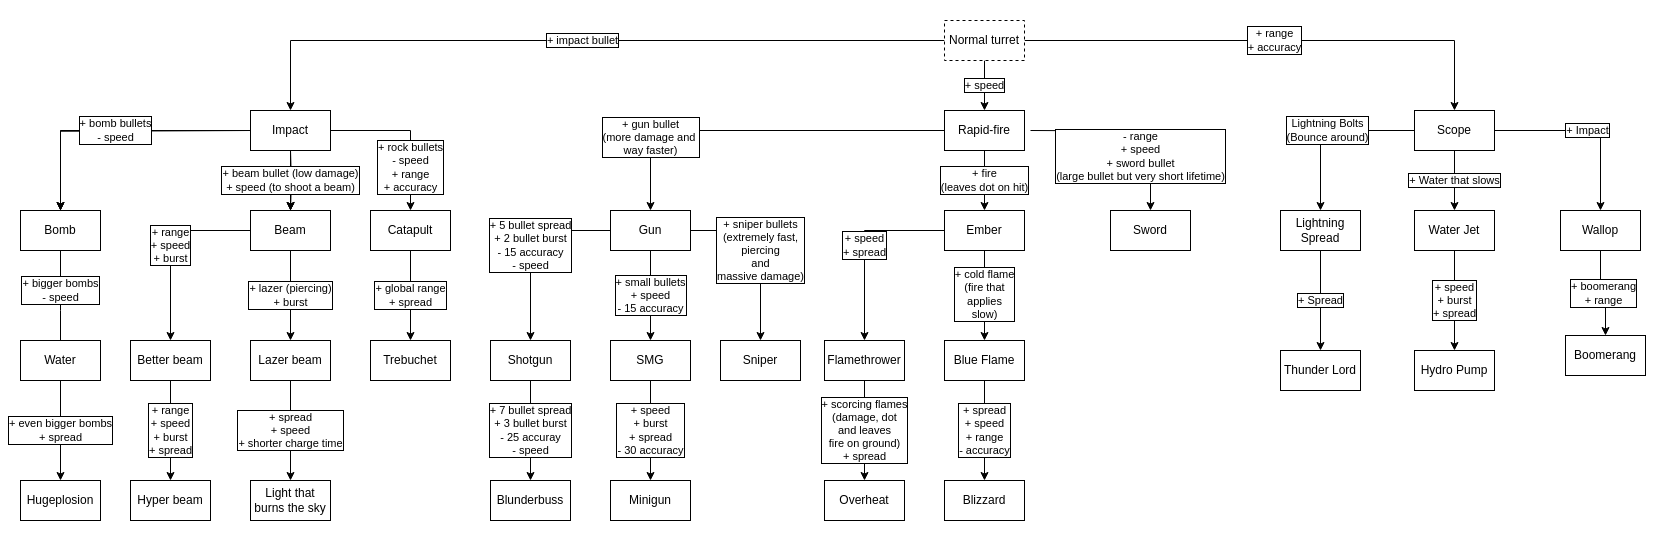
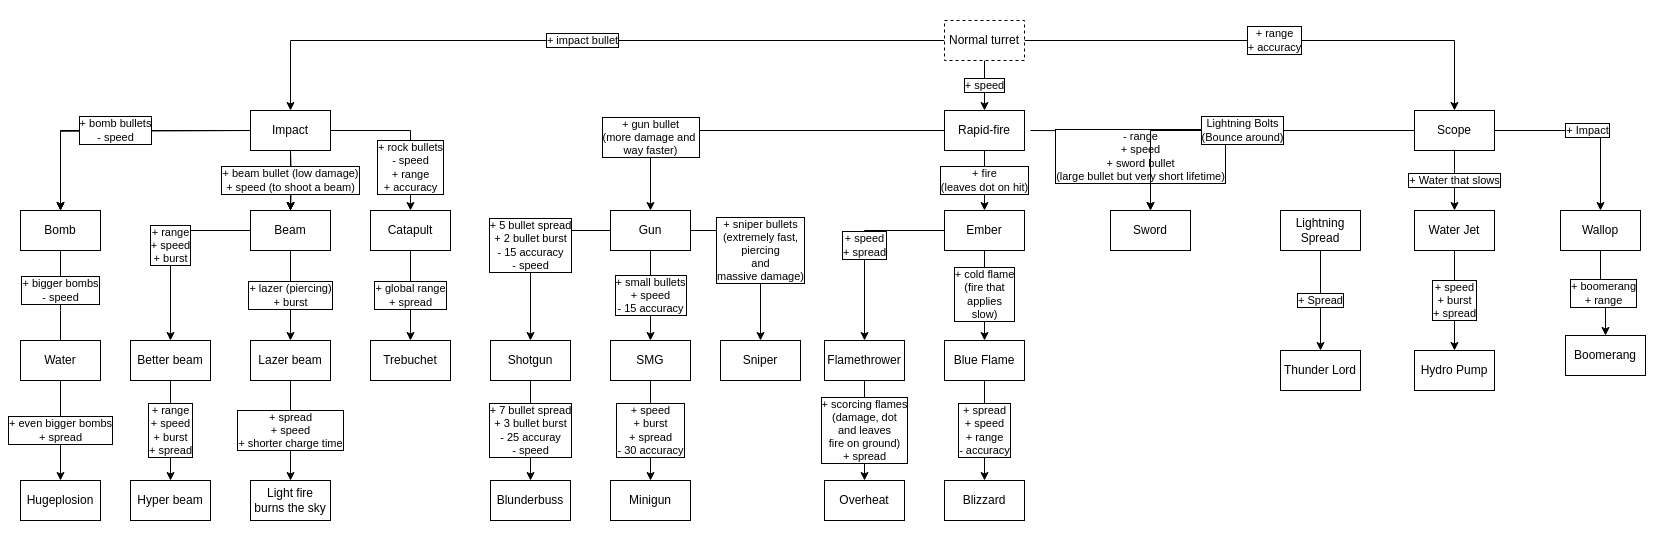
  <mxCell id="0" />
  <mxCell id="1" parent="0" />
  <mxCell id="2" value="+ range&lt;br&gt;+ accuracy" style="edgeStyle=orthogonalEdgeStyle;rounded=0;orthogonalLoop=1;jettySize=auto;html=1;entryX=0.5;entryY=0;entryDx=0;entryDy=0;labelBorderColor=default;" parent="1" source="5" target="14" edge="1"><mxGeometry relative="1" as="geometry" /></mxCell>
  <mxCell id="3" value="+ impact bullet" style="edgeStyle=orthogonalEdgeStyle;rounded=0;orthogonalLoop=1;jettySize=auto;html=1;labelBorderColor=default;" parent="1" source="5" target="8" edge="1"><mxGeometry relative="1" as="geometry" /></mxCell>
  <mxCell id="4" value="+ speed" style="edgeStyle=orthogonalEdgeStyle;rounded=0;orthogonalLoop=1;jettySize=auto;html=1;entryX=0.5;entryY=0;entryDx=0;entryDy=0;labelBorderColor=default;" parent="1" source="5" target="12" edge="1"><mxGeometry relative="1" as="geometry" /></mxCell>
  <mxCell id="5" value="Normal turret" style="rounded=0;whiteSpace=wrap;html=1;dashed=1;" parent="1" vertex="1"><mxGeometry x="944" y="20" width="80" height="40" as="geometry" /></mxCell>
  <mxCell id="6" value="+ bomb bullets&lt;br&gt;- speed" style="edgeStyle=orthogonalEdgeStyle;rounded=0;orthogonalLoop=1;jettySize=auto;html=1;" parent="1" source="8" target="15" edge="1"><mxGeometry relative="1" as="geometry" /></mxCell>
  <mxCell id="7" value="+ beam bullet (low damage)&lt;br&gt;+ speed (to shoot a beam)" style="edgeStyle=orthogonalEdgeStyle;rounded=0;orthogonalLoop=1;jettySize=auto;html=1;entryX=0.5;entryY=0;entryDx=0;entryDy=0;" parent="1" source="8" target="19" edge="1"><mxGeometry relative="1" as="geometry"><Array as="points" /><mxPoint x="290" y="190" as="targetPoint" /></mxGeometry></mxCell>
  <mxCell id="8" value="Impact" style="rounded=0;whiteSpace=wrap;html=1;" parent="1" vertex="1"><mxGeometry x="250" y="110" width="80" height="40" as="geometry" /></mxCell>
  <mxCell id="9" value="+ gun bullet&lt;br&gt;(more damage and&amp;nbsp;&lt;br&gt;way faster)" style="edgeStyle=orthogonalEdgeStyle;rounded=0;orthogonalLoop=1;jettySize=auto;html=1;labelBorderColor=default;exitX=0;exitY=0.5;exitDx=0;exitDy=0;" parent="1" source="12" target="51" edge="1"><mxGeometry x="0.608" relative="1" as="geometry"><mxPoint x="940" y="40" as="sourcePoint" /><mxPoint as="offset" /></mxGeometry></mxCell>
  <mxCell id="10" value="- range&lt;br&gt;+ speed&lt;br&gt;+ sword bullet&lt;br&gt;(large bullet but very short lifetime)" style="edgeStyle=orthogonalEdgeStyle;rounded=0;orthogonalLoop=1;jettySize=auto;html=1;entryX=0.5;entryY=0;entryDx=0;entryDy=0;labelBorderColor=default;" parent="1" target="73" edge="1"><mxGeometry x="0.46" y="-10" relative="1" as="geometry"><mxPoint x="1030" y="130" as="sourcePoint" /><mxPoint as="offset" /></mxGeometry></mxCell>
  <mxCell id="11" value="+ fire&lt;br&gt;(leaves dot on hit)" style="edgeStyle=orthogonalEdgeStyle;rounded=0;orthogonalLoop=1;jettySize=auto;html=1;labelBorderColor=default;" parent="1" source="12" target="65" edge="1"><mxGeometry relative="1" as="geometry" /></mxCell>
  <mxCell id="12" value="Rapid-fire" style="rounded=0;whiteSpace=wrap;html=1;" parent="1" vertex="1"><mxGeometry x="944" y="110" width="80" height="40" as="geometry" /></mxCell>
  <mxCell id="13" value="+ Impact" style="edgeStyle=orthogonalEdgeStyle;rounded=0;orthogonalLoop=1;jettySize=auto;html=1;labelBorderColor=default;" edge="1" parent="1" source="14" target="18"><mxGeometry relative="1" as="geometry" /></mxCell>
  <mxCell id="14" value="Scope" style="rounded=0;whiteSpace=wrap;html=1;" parent="1" vertex="1"><mxGeometry x="1414" y="110" width="80" height="40" as="geometry" /></mxCell>
  <mxCell id="15" value="Bomb" style="rounded=0;whiteSpace=wrap;html=1;" parent="1" vertex="1"><mxGeometry x="20" y="210" width="80" height="40" as="geometry" /></mxCell>
  <mxCell id="16" value="+ boomerang&lt;br&gt;+ range" style="edgeStyle=orthogonalEdgeStyle;rounded=0;orthogonalLoop=1;jettySize=auto;html=1;entryX=0.5;entryY=0;entryDx=0;entryDy=0;labelBorderColor=default;" parent="1" source="18" target="35" edge="1"><mxGeometry relative="1" as="geometry" /></mxCell>
  <mxCell id="17" value="+ rock bullets&lt;br&gt;- speed&lt;br&gt;+ range&lt;br&gt;+ accuracy" style="edgeStyle=orthogonalEdgeStyle;rounded=0;orthogonalLoop=1;jettySize=auto;html=1;labelBorderColor=default;exitX=1;exitY=0.5;exitDx=0;exitDy=0;" parent="1" source="8" target="47" edge="1"><mxGeometry x="0.467" relative="1" as="geometry"><mxPoint as="offset" /></mxGeometry></mxCell>
  <mxCell id="18" value="Wallop" style="rounded=0;whiteSpace=wrap;html=1;" parent="1" vertex="1"><mxGeometry x="1560" y="210" width="80" height="40" as="geometry" /></mxCell>
  <mxCell id="19" value="Beam" style="rounded=0;whiteSpace=wrap;html=1;" parent="1" vertex="1"><mxGeometry x="250" y="210" width="80" height="40" as="geometry" /></mxCell>
  <mxCell id="20" value="Better beam" style="rounded=0;whiteSpace=wrap;html=1;" parent="1" vertex="1"><mxGeometry x="130" y="340" width="80" height="40" as="geometry" /></mxCell>
  <mxCell id="21" value="Hyper beam" style="rounded=0;whiteSpace=wrap;html=1;" parent="1" vertex="1"><mxGeometry x="130" y="480" width="80" height="40" as="geometry" /></mxCell>
  <mxCell id="22" value="Flamethrower" style="rounded=0;whiteSpace=wrap;html=1;" parent="1" vertex="1"><mxGeometry x="250" y="340" width="80" height="40" as="geometry" /></mxCell>
  <mxCell id="23" value="Overheat" style="rounded=0;whiteSpace=wrap;html=1;" parent="1" vertex="1"><mxGeometry x="250" y="480" width="80" height="40" as="geometry" /></mxCell>
  <mxCell id="24" value="+ bomb bullets&lt;br&gt;- speed" style="edgeStyle=orthogonalEdgeStyle;rounded=0;orthogonalLoop=1;jettySize=auto;html=1;" parent="1" target="27" edge="1"><mxGeometry relative="1" as="geometry"><mxPoint x="250" y="130" as="sourcePoint" /></mxGeometry></mxCell>
  <mxCell id="25" value="+ beam bullet (low damage)&lt;br&gt;+ speed (to shoot a beam)" style="edgeStyle=orthogonalEdgeStyle;rounded=0;orthogonalLoop=1;jettySize=auto;html=1;entryX=0.5;entryY=0;entryDx=0;entryDy=0;" parent="1" target="28" edge="1"><mxGeometry relative="1" as="geometry"><Array as="points" /><mxPoint x="290" y="150" as="sourcePoint" /><mxPoint x="290" y="190" as="targetPoint" /></mxGeometry></mxCell>
  <mxCell id="26" value="+ bigger bombs&lt;br&gt;- speed" style="edgeStyle=orthogonalEdgeStyle;rounded=0;orthogonalLoop=1;jettySize=auto;html=1;entryX=0.5;entryY=0;entryDx=0;entryDy=0;labelBorderColor=default;" parent="1" source="27" edge="1"><mxGeometry x="-0.336" relative="1" as="geometry"><mxPoint x="60" y="370" as="targetPoint" /><mxPoint as="offset" /></mxGeometry></mxCell>
  <mxCell id="27" value="Bomb" style="rounded=0;whiteSpace=wrap;html=1;" parent="1" vertex="1"><mxGeometry x="20" y="210" width="80" height="40" as="geometry" /></mxCell>
  <mxCell id="28" value="Beam" style="rounded=0;whiteSpace=wrap;html=1;" parent="1" vertex="1"><mxGeometry x="250" y="210" width="80" height="40" as="geometry" /></mxCell>
  <mxCell id="29" value="+ range&lt;br&gt;+ speed&lt;br&gt;+ burst&lt;br&gt;+ spread" style="edgeStyle=orthogonalEdgeStyle;rounded=0;orthogonalLoop=1;jettySize=auto;html=1;entryX=0.5;entryY=0;entryDx=0;entryDy=0;labelBorderColor=default;" parent="1" source="30" target="31" edge="1"><mxGeometry relative="1" as="geometry" /></mxCell>
  <mxCell id="30" value="Better beam" style="rounded=0;whiteSpace=wrap;html=1;" parent="1" vertex="1"><mxGeometry x="130" y="340" width="80" height="40" as="geometry" /></mxCell>
  <mxCell id="31" value="Hyper beam" style="rounded=0;whiteSpace=wrap;html=1;" parent="1" vertex="1"><mxGeometry x="130" y="480" width="80" height="40" as="geometry" /></mxCell>
  <mxCell id="32" value="+ spread&lt;br&gt;+ speed&lt;br&gt;+ shorter charge time" style="edgeStyle=orthogonalEdgeStyle;rounded=0;orthogonalLoop=1;jettySize=auto;html=1;labelBorderColor=default;" parent="1" source="33" target="45" edge="1"><mxGeometry relative="1" as="geometry" /></mxCell>
  <mxCell id="33" value="Lazer beam" style="rounded=0;whiteSpace=wrap;html=1;" parent="1" vertex="1"><mxGeometry x="250" y="340" width="80" height="40" as="geometry" /></mxCell>
  <mxCell id="34" value="Overheat" style="rounded=0;whiteSpace=wrap;html=1;" parent="1" vertex="1"><mxGeometry x="250" y="480" width="80" height="40" as="geometry" /></mxCell>
  <mxCell id="35" value="Boomerang" style="rounded=0;whiteSpace=wrap;html=1;" parent="1" vertex="1"><mxGeometry x="1565" y="335" width="80" height="40" as="geometry" /></mxCell>
  <mxCell id="36" value="+ bomb bullets&lt;br&gt;- speed" style="edgeStyle=orthogonalEdgeStyle;rounded=0;orthogonalLoop=1;jettySize=auto;html=1;labelBorderColor=default;" parent="1" target="38" edge="1"><mxGeometry relative="1" as="geometry"><mxPoint x="250" y="130" as="sourcePoint" /></mxGeometry></mxCell>
  <mxCell id="37" value="+ beam bullet (low damage)&lt;br&gt;+ speed (to shoot a beam)" style="edgeStyle=orthogonalEdgeStyle;rounded=0;orthogonalLoop=1;jettySize=auto;html=1;entryX=0.5;entryY=0;entryDx=0;entryDy=0;labelBorderColor=default;" parent="1" target="44" edge="1"><mxGeometry relative="1" as="geometry"><Array as="points" /><mxPoint x="290" y="150" as="sourcePoint" /><mxPoint x="290" y="190" as="targetPoint" /></mxGeometry></mxCell>
  <mxCell id="38" value="Bomb" style="rounded=0;whiteSpace=wrap;html=1;" parent="1" vertex="1"><mxGeometry x="20" y="210" width="80" height="40" as="geometry" /></mxCell>
  <mxCell id="39" value="+ even bigger bombs&lt;br&gt;+ spread" style="edgeStyle=orthogonalEdgeStyle;rounded=0;orthogonalLoop=1;jettySize=auto;html=1;entryX=0.5;entryY=0;entryDx=0;entryDy=0;labelBorderColor=default;" parent="1" source="40" target="41" edge="1"><mxGeometry relative="1" as="geometry" /></mxCell>
  <mxCell id="40" value="Water" style="rounded=0;whiteSpace=wrap;html=1;" parent="1" vertex="1"><mxGeometry x="20" y="340" width="80" height="40" as="geometry" /></mxCell>
  <mxCell id="41" value="Hugeplosion" style="rounded=0;whiteSpace=wrap;html=1;" parent="1" vertex="1"><mxGeometry x="20" y="480" width="80" height="40" as="geometry" /></mxCell>
  <mxCell id="42" value="+ range&lt;br&gt;+ speed&lt;br&gt;+ burst" style="edgeStyle=orthogonalEdgeStyle;rounded=0;orthogonalLoop=1;jettySize=auto;html=1;entryX=0.5;entryY=0;entryDx=0;entryDy=0;labelBorderColor=default;" parent="1" source="44" target="30" edge="1"><mxGeometry relative="1" as="geometry"><mxPoint x="290" y="310" as="targetPoint" /></mxGeometry></mxCell>
  <mxCell id="43" value="+ lazer (piercing)&lt;br&gt;+ burst" style="edgeStyle=orthogonalEdgeStyle;rounded=0;orthogonalLoop=1;jettySize=auto;html=1;labelBorderColor=default;" parent="1" source="44" target="33" edge="1"><mxGeometry relative="1" as="geometry" /></mxCell>
  <mxCell id="44" value="Beam" style="rounded=0;whiteSpace=wrap;html=1;" parent="1" vertex="1"><mxGeometry x="250" y="210" width="80" height="40" as="geometry" /></mxCell>
- <mxCell id="45" value="Light that burns the sky" style="rounded=0;whiteSpace=wrap;html=1;labelBorderColor=none;" parent="1" vertex="1"><mxGeometry x="250" y="480" width="80" height="40" as="geometry" /></mxCell>
+ <mxCell id="45" value="Light fire burns the sky" style="rounded=0;whiteSpace=wrap;html=1;labelBorderColor=none;" parent="1" vertex="1"><mxGeometry x="250" y="480" width="80" height="40" as="geometry" /></mxCell>
  <mxCell id="46" value="+ global range&lt;br&gt;+ spread" style="edgeStyle=orthogonalEdgeStyle;rounded=0;orthogonalLoop=1;jettySize=auto;html=1;entryX=0.5;entryY=0;entryDx=0;entryDy=0;labelBorderColor=default;" parent="1" source="47" target="48" edge="1"><mxGeometry relative="1" as="geometry" /></mxCell>
  <mxCell id="47" value="Catapult" style="rounded=0;whiteSpace=wrap;html=1;labelBorderColor=none;" parent="1" vertex="1"><mxGeometry x="370" y="210" width="80" height="40" as="geometry" /></mxCell>
  <mxCell id="48" value="Trebuchet" style="rounded=0;whiteSpace=wrap;html=1;labelBorderColor=none;" parent="1" vertex="1"><mxGeometry x="370" y="340" width="80" height="40" as="geometry" /></mxCell>
  <mxCell id="49" value="+ 5 bullet spread&lt;br&gt;+ 2 bullet burst&lt;br&gt;- 15 accuracy&lt;br&gt;- speed" style="edgeStyle=orthogonalEdgeStyle;rounded=0;orthogonalLoop=1;jettySize=auto;html=1;labelBorderColor=default;" parent="1" source="51" target="55" edge="1"><mxGeometry relative="1" as="geometry" /></mxCell>
  <mxCell id="50" value="+ small bullets&lt;br&gt;+ speed&lt;br&gt;- 15 accuracy" style="edgeStyle=orthogonalEdgeStyle;rounded=0;orthogonalLoop=1;jettySize=auto;html=1;entryX=0.5;entryY=0;entryDx=0;entryDy=0;labelBorderColor=default;" parent="1" source="51" target="57" edge="1"><mxGeometry relative="1" as="geometry" /></mxCell>
  <mxCell id="51" value="Gun" style="rounded=0;whiteSpace=wrap;html=1;" parent="1" vertex="1"><mxGeometry x="610" y="210" width="80" height="40" as="geometry" /></mxCell>
  <mxCell id="52" value="Punch" style="rounded=0;whiteSpace=wrap;html=1;" parent="1" vertex="1"><mxGeometry x="490" y="340" width="80" height="40" as="geometry" /></mxCell>
  <mxCell id="53" value="Flamethrower" style="rounded=0;whiteSpace=wrap;html=1;" parent="1" vertex="1"><mxGeometry x="610" y="340" width="80" height="40" as="geometry" /></mxCell>
  <mxCell id="54" value="+ 7 bullet spread&lt;br&gt;+ 3 bullet burst&lt;br&gt;- 25 accuray&lt;br&gt;- speed" style="edgeStyle=orthogonalEdgeStyle;rounded=0;orthogonalLoop=1;jettySize=auto;html=1;entryX=0.5;entryY=0;entryDx=0;entryDy=0;labelBorderColor=default;" parent="1" source="55" target="59" edge="1"><mxGeometry relative="1" as="geometry" /></mxCell>
  <mxCell id="55" value="Shotgun" style="rounded=0;whiteSpace=wrap;html=1;" parent="1" vertex="1"><mxGeometry x="490" y="340" width="80" height="40" as="geometry" /></mxCell>
  <mxCell id="56" value="+ speed&lt;br&gt;+ burst&lt;br&gt;+ spread&lt;br&gt;- 30 accuracy" style="edgeStyle=orthogonalEdgeStyle;rounded=0;orthogonalLoop=1;jettySize=auto;html=1;entryX=0.5;entryY=0;entryDx=0;entryDy=0;labelBorderColor=default;" parent="1" source="57" target="60" edge="1"><mxGeometry relative="1" as="geometry" /></mxCell>
  <mxCell id="57" value="SMG" style="rounded=0;whiteSpace=wrap;html=1;" parent="1" vertex="1"><mxGeometry x="610" y="340" width="80" height="40" as="geometry" /></mxCell>
  <mxCell id="58" value="+ sniper bullets&lt;br&gt;(extremely fast, &lt;br&gt;piercing&lt;br&gt;and &lt;br&gt;massive damage)" style="edgeStyle=orthogonalEdgeStyle;rounded=0;orthogonalLoop=1;jettySize=auto;html=1;entryX=0.5;entryY=0;entryDx=0;entryDy=0;labelBorderColor=default;exitX=1;exitY=0.5;exitDx=0;exitDy=0;" parent="1" source="51" target="61" edge="1"><mxGeometry relative="1" as="geometry"><mxPoint x="760" y="240" as="sourcePoint" /></mxGeometry></mxCell>
  <mxCell id="59" value="Blunderbuss" style="rounded=0;whiteSpace=wrap;html=1;" parent="1" vertex="1"><mxGeometry x="490" y="480" width="80" height="40" as="geometry" /></mxCell>
  <mxCell id="60" value="Minigun" style="rounded=0;whiteSpace=wrap;html=1;" parent="1" vertex="1"><mxGeometry x="610" y="480" width="80" height="40" as="geometry" /></mxCell>
  <mxCell id="61" value="Sniper" style="rounded=0;whiteSpace=wrap;html=1;labelBorderColor=none;" parent="1" vertex="1"><mxGeometry x="720" y="340" width="80" height="40" as="geometry" /></mxCell>
  <mxCell id="62" style="edgeStyle=orthogonalEdgeStyle;rounded=0;orthogonalLoop=1;jettySize=auto;html=1;entryX=0.5;entryY=0;entryDx=0;entryDy=0;labelBorderColor=default;" parent="1" source="65" target="70" edge="1"><mxGeometry relative="1" as="geometry" /></mxCell>
  <mxCell id="63" value="+ cold flame&lt;br&gt;(fire that &lt;br&gt;applies&lt;br&gt;slow)" style="edgeLabel;html=1;align=center;verticalAlign=middle;resizable=0;points=[];labelBorderColor=default;" parent="62" vertex="1" connectable="0"><mxGeometry x="-0.035" y="-1" relative="1" as="geometry"><mxPoint as="offset" /></mxGeometry></mxCell>
  <mxCell id="64" value="+ speed&lt;br&gt;+ spread" style="edgeStyle=orthogonalEdgeStyle;rounded=0;orthogonalLoop=1;jettySize=auto;html=1;labelBorderColor=default;" parent="1" source="65" target="68" edge="1"><mxGeometry relative="1" as="geometry" /></mxCell>
  <mxCell id="65" value="Ember" style="rounded=0;whiteSpace=wrap;html=1;" parent="1" vertex="1"><mxGeometry x="944" y="210" width="80" height="40" as="geometry" /></mxCell>
  <mxCell id="66" value="Punch" style="rounded=0;whiteSpace=wrap;html=1;" parent="1" vertex="1"><mxGeometry x="824" y="340" width="80" height="40" as="geometry" /></mxCell>
  <mxCell id="67" value="+ scorcing flames&lt;br&gt;(damage, dot&lt;br&gt;and leaves&lt;br&gt;fire on ground)&lt;br&gt;+ spread" style="edgeStyle=orthogonalEdgeStyle;rounded=0;orthogonalLoop=1;jettySize=auto;html=1;entryX=0.5;entryY=0;entryDx=0;entryDy=0;labelBorderColor=default;" parent="1" source="68" target="71" edge="1"><mxGeometry relative="1" as="geometry" /></mxCell>
  <mxCell id="68" value="Flamethrower" style="rounded=0;whiteSpace=wrap;html=1;" parent="1" vertex="1"><mxGeometry x="824" y="340" width="80" height="40" as="geometry" /></mxCell>
  <mxCell id="69" value="+ spread&lt;br&gt;+ speed&lt;br&gt;+ range&lt;br&gt;- accuracy" style="edgeStyle=orthogonalEdgeStyle;rounded=0;orthogonalLoop=1;jettySize=auto;html=1;labelBorderColor=default;" parent="1" source="70" target="72" edge="1"><mxGeometry relative="1" as="geometry" /></mxCell>
  <mxCell id="70" value="Blue Flame" style="rounded=0;whiteSpace=wrap;html=1;labelBorderColor=none;" parent="1" vertex="1"><mxGeometry x="944" y="340" width="80" height="40" as="geometry" /></mxCell>
  <mxCell id="71" value="Overheat" style="rounded=0;whiteSpace=wrap;html=1;" parent="1" vertex="1"><mxGeometry x="824" y="480" width="80" height="40" as="geometry" /></mxCell>
  <mxCell id="72" value="Blizzard" style="rounded=0;whiteSpace=wrap;html=1;labelBorderColor=none;" parent="1" vertex="1"><mxGeometry x="944" y="480" width="80" height="40" as="geometry" /></mxCell>
  <mxCell id="73" value="Sword" style="rounded=0;whiteSpace=wrap;html=1;" parent="1" vertex="1"><mxGeometry x="1110" y="210" width="80" height="40" as="geometry" /></mxCell>
- <mxCell id="74" value="Lightning Bolts &lt;br&gt;(Bounce around)" style="edgeStyle=orthogonalEdgeStyle;rounded=0;orthogonalLoop=1;jettySize=auto;html=1;labelBorderColor=default;" parent="1" source="14" target="77" edge="1"><mxGeometry x="0.001" relative="1" as="geometry"><mxPoint x="1210" y="110" as="sourcePoint" /><mxPoint as="offset" /></mxGeometry></mxCell>
+ <mxCell id="74" value="Lightning Bolts &lt;br&gt;(Bounce around)" style="edgeStyle=orthogonalEdgeStyle;rounded=0;orthogonalLoop=1;jettySize=auto;html=1;labelBorderColor=default;" parent="1" source="14" target="73" edge="1"><mxGeometry x="0.001" relative="1" as="geometry"><mxPoint x="1210" y="110" as="sourcePoint" /><mxPoint as="offset" /></mxGeometry></mxCell>
  <mxCell id="75" value="Flamethrower" style="rounded=0;whiteSpace=wrap;html=1;" parent="1" vertex="1"><mxGeometry x="1280" y="210" width="80" height="40" as="geometry" /></mxCell>
  <mxCell id="76" value="+ Spread" style="edgeStyle=orthogonalEdgeStyle;rounded=0;orthogonalLoop=1;jettySize=auto;html=1;entryX=0.5;entryY=0;entryDx=0;entryDy=0;labelBorderColor=default;" parent="1" source="77" target="78" edge="1"><mxGeometry relative="1" as="geometry" /></mxCell>
  <mxCell id="77" value="Lightning Spread" style="rounded=0;whiteSpace=wrap;html=1;" parent="1" vertex="1"><mxGeometry x="1280" y="210" width="80" height="40" as="geometry" /></mxCell>
  <mxCell id="78" value="Thunder Lord" style="rounded=0;whiteSpace=wrap;html=1;" parent="1" vertex="1"><mxGeometry x="1280" y="350" width="80" height="40" as="geometry" /></mxCell>
  <mxCell id="79" value="+ Water that slows" style="edgeStyle=orthogonalEdgeStyle;rounded=0;orthogonalLoop=1;jettySize=auto;html=1;labelBorderColor=default;exitX=0.5;exitY=1;exitDx=0;exitDy=0;" parent="1" source="14" target="81" edge="1"><mxGeometry relative="1" as="geometry"><mxPoint x="1414" y="230" as="sourcePoint" /></mxGeometry></mxCell>
  <mxCell id="80" value="+ speed&lt;br&gt;+ burst&lt;br&gt;+ spread" style="edgeStyle=orthogonalEdgeStyle;rounded=0;orthogonalLoop=1;jettySize=auto;html=1;labelBorderColor=default;" parent="1" source="81" target="82" edge="1"><mxGeometry relative="1" as="geometry" /></mxCell>
  <mxCell id="81" value="Water Jet" style="rounded=0;whiteSpace=wrap;html=1;" parent="1" vertex="1"><mxGeometry x="1414" y="210" width="80" height="40" as="geometry" /></mxCell>
  <mxCell id="82" value="Hydro Pump" style="rounded=0;whiteSpace=wrap;html=1;" parent="1" vertex="1"><mxGeometry x="1414" y="350" width="80" height="40" as="geometry" /></mxCell>
